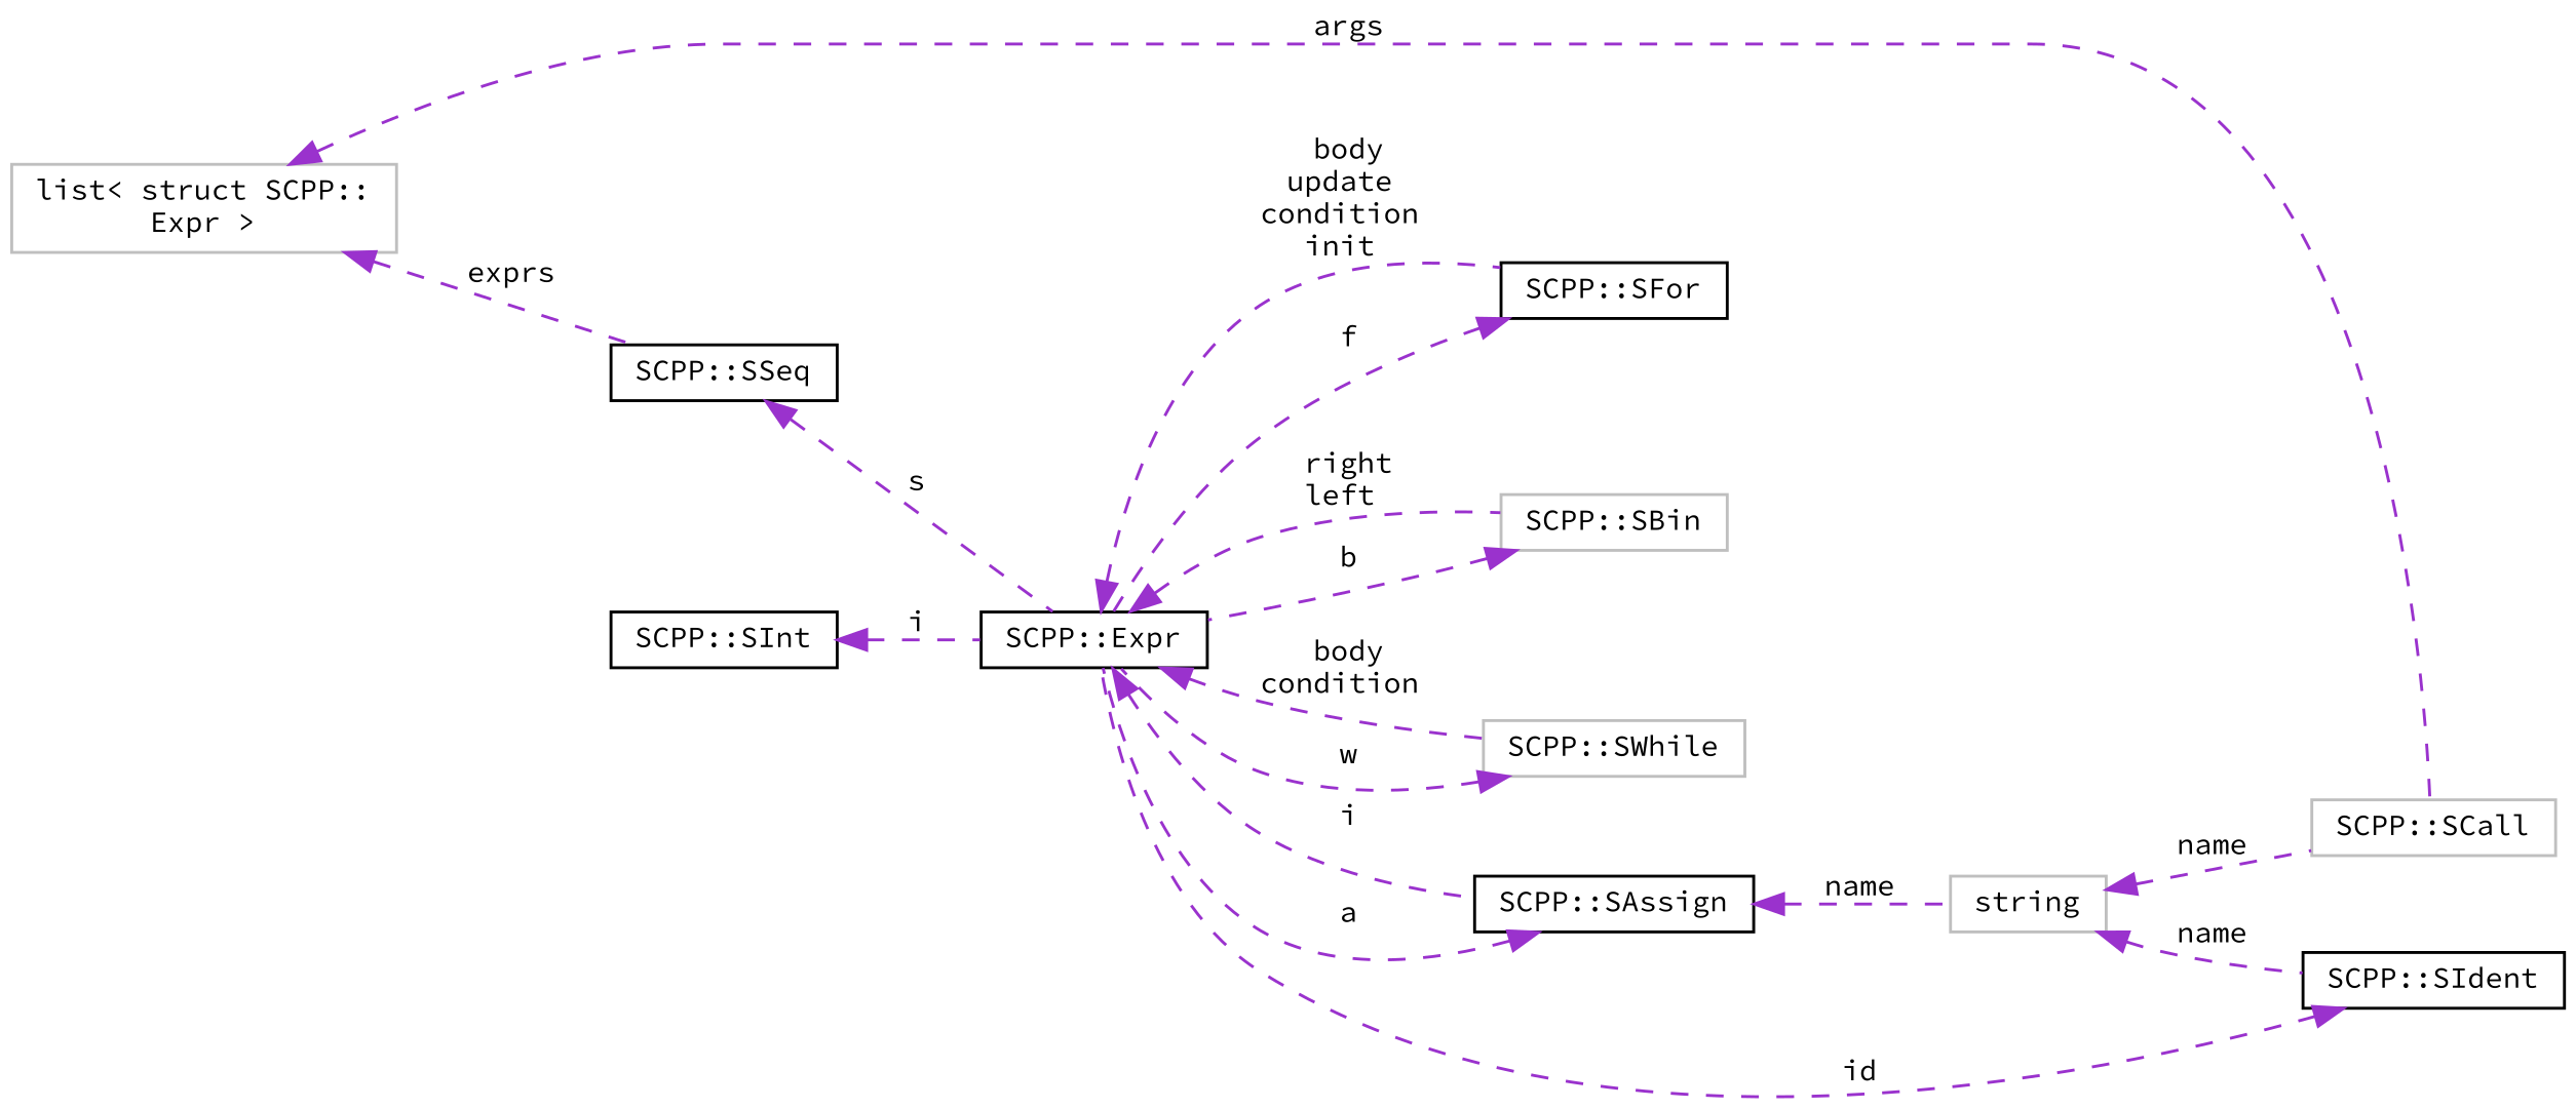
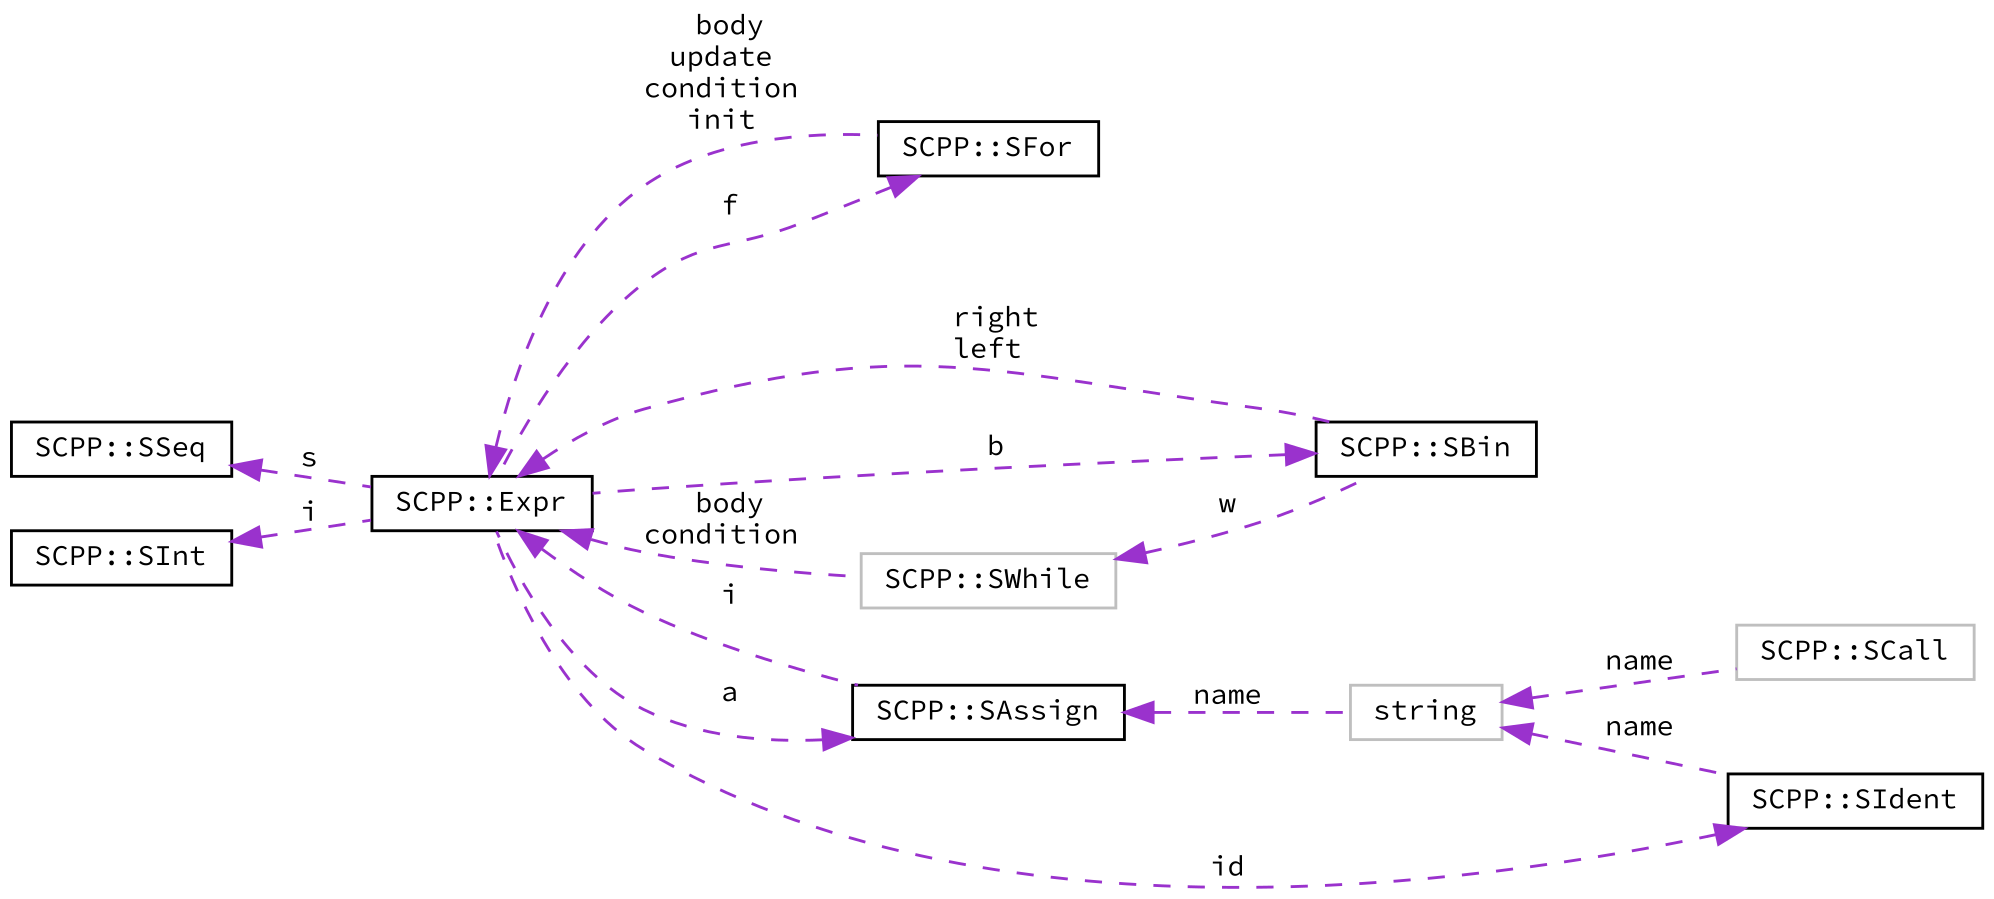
  digraph {
    fontname="Source Code Pro"
    rankdir=LR
    node [color=black fillcolor=white fontname="Source Code Pro" fontsize=10 shape=record style=filled]
    edge [color=darkorchid3 dir=back fontname="Source Code Pro" fontsize=10 labelfontname=Helvetica labelfontsize=10 style=dashed]
    n1 [height=0.2 label="SCPP::Expr" width=0.4]
    n2 [height=0.2 label="SCPP::SFor" width=0.4]
-   n3 [color=grey75 height=0.2 label="SCPP::SBin" width=0.4]
+   n3 [height=0.2 label="SCPP::SBin" width=0.4]
    n4 [color=grey75 height=0.2 label="SCPP::SWhile" width=0.4]
    n5 [height=0.2 label="SCPP::SAssign" width=0.4]
    n6 [color=grey75 height=0.2 label=string width=0.4]
    n7 [height=0.2 label="SCPP::SIdent" width=0.4]
    n8 [color=grey75 height=0.2 label="SCPP::SCall" width=0.4]
    n9 [height=0.2 label="SCPP::SSeq" width=0.4]
-   n10 [color=grey75 height=0.2 label="list\< struct SCPP::\lExpr \>" width=0.4]
    n11 [height=0.2 label="SCPP::SInt" width=0.4]
    n1 -> n2 [label=" body\nupdate\ncondition\ninit"]
    n1 -> n3 [label=" right\nleft"]
    n1 -> n4 [label=" body\ncondition"]
    n1 -> n5 [label=" i"]
    n2 -> n1 [label=" f"]
    n3 -> n1 [label=" b"]
-   n4 -> n1 [label=" w"]
+   n4 -> n3 [label=" w"]
    n5 -> n1 [label=" a"]
    n5 -> n6 [label=" name"]
    n6 -> n7 [label=" name"]
    n6 -> n8 [label=" name"]
    n7 -> n1 [label=" id"]
    n9 -> n1 [label=" s"]
-   n10 -> n8 [label=" args"]
-   n10 -> n9 [label=" exprs"]
    n11 -> n1 [label=" i"]
  }
